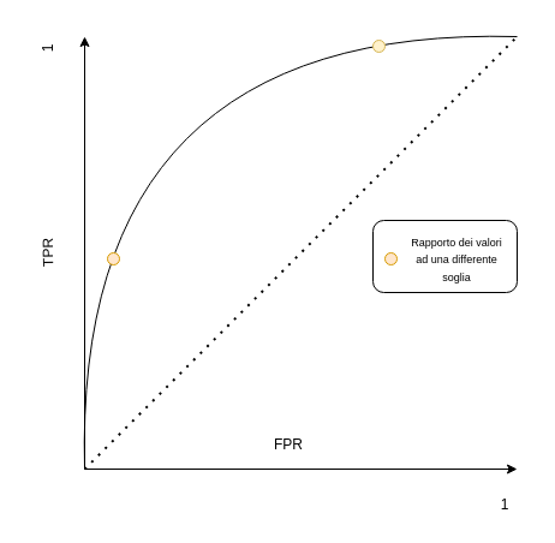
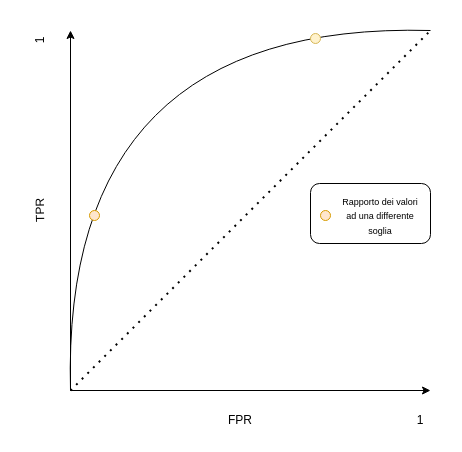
  <mxCell id="0" />
  <mxCell id="1" parent="0" />
  <mxCell id="2" value="" style="rounded=1;whiteSpace=wrap;html=1;" vertex="1" parent="1"><mxGeometry x="310" y="183" width="120" height="60" as="geometry" /></mxCell>
  <mxCell id="3" value="" style="endArrow=classic;html=1;" edge="1" parent="1"><mxGeometry width="50" height="50" relative="1" as="geometry"><mxPoint x="70" y="390" as="sourcePoint" /><mxPoint x="430" y="390" as="targetPoint" /></mxGeometry></mxCell>
  <mxCell id="4" value="" style="endArrow=classic;html=1;" edge="1" parent="1"><mxGeometry width="50" height="50" relative="1" as="geometry"><mxPoint x="70" y="390" as="sourcePoint" /><mxPoint x="70" y="30" as="targetPoint" /></mxGeometry></mxCell>
  <mxCell id="5" value="" style="endArrow=none;dashed=1;html=1;dashPattern=1 3;strokeWidth=2;" edge="1" parent="1"><mxGeometry width="50" height="50" relative="1" as="geometry"><mxPoint x="70" y="390" as="sourcePoint" /><mxPoint x="430" y="30" as="targetPoint" /></mxGeometry></mxCell>
  <mxCell id="6" value="" style="endArrow=none;html=1;curved=1;" edge="1" parent="1"><mxGeometry width="50" height="50" relative="1" as="geometry"><mxPoint x="70" y="390" as="sourcePoint" /><mxPoint x="430" y="30" as="targetPoint" /><Array as="points"><mxPoint x="60" y="20" /></Array></mxGeometry></mxCell>
  <mxCell id="7" value="1" style="text;html=1;strokeColor=none;fillColor=none;align=center;verticalAlign=middle;whiteSpace=wrap;rounded=0;" vertex="1" parent="1"><mxGeometry x="400" y="410" width="40" height="20" as="geometry" /></mxCell>
  <mxCell id="8" value="1" style="text;html=1;strokeColor=none;fillColor=none;align=center;verticalAlign=middle;whiteSpace=wrap;rounded=0;rotation=-90;" vertex="1" parent="1"><mxGeometry x="20" y="30" width="40" height="20" as="geometry" /></mxCell>
- <mxCell id="9" value="FPR" style="text;html=1;strokeColor=none;fillColor=none;align=center;verticalAlign=middle;whiteSpace=wrap;rounded=0;" vertex="1" parent="1"><mxGeometry x="220" y="360" width="40" height="20" as="geometry" /></mxCell>
+ <mxCell id="9" value="FPR" style="text;html=1;strokeColor=none;fillColor=none;align=center;verticalAlign=middle;whiteSpace=wrap;rounded=0;" vertex="1" parent="1"><mxGeometry x="220" y="410" width="40" height="20" as="geometry" /></mxCell>
  <mxCell id="10" value="TPR" style="text;html=1;strokeColor=none;fillColor=none;align=center;verticalAlign=middle;whiteSpace=wrap;rounded=0;rotation=-91;" vertex="1" parent="1"><mxGeometry x="20" y="200" width="40" height="20" as="geometry" /></mxCell>
  <mxCell id="11" value="" style="ellipse;whiteSpace=wrap;html=1;aspect=fixed;fillColor=#ffe6cc;strokeColor=#d79b00;" vertex="1" parent="1"><mxGeometry x="89" y="210" width="10" height="10" as="geometry" /></mxCell>
  <mxCell id="12" value="" style="ellipse;whiteSpace=wrap;html=1;aspect=fixed;fillColor=#fff2cc;strokeColor=#d6b656;" vertex="1" parent="1"><mxGeometry x="310" y="33" width="10" height="10" as="geometry" /></mxCell>
  <mxCell id="13" value="" style="ellipse;whiteSpace=wrap;html=1;aspect=fixed;fillColor=#ffe6cc;strokeColor=#d79b00;" vertex="1" parent="1"><mxGeometry x="320" y="210" width="10" height="10" as="geometry" /></mxCell>
  <mxCell id="14" value="&lt;font style=&quot;font-size: 9px&quot;&gt;Rapporto dei valori ad una differente soglia&lt;/font&gt;" style="text;html=1;strokeColor=none;fillColor=none;align=center;verticalAlign=middle;whiteSpace=wrap;rounded=0;" vertex="1" parent="1"><mxGeometry x="340" y="177.5" width="80" height="75" as="geometry" /></mxCell>
